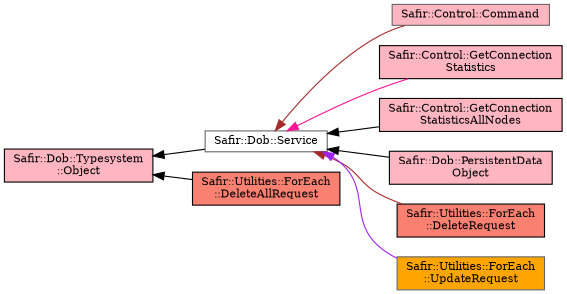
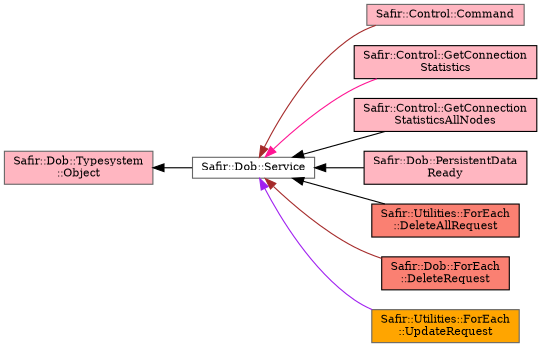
  digraph {
    fontname="DejaVu Serif"
    rankdir=LR
    node [color=black fillcolor=lightpink fontname="DejaVu Serif" fontsize=10 shape=box style=filled]
    edge [color=black dir=back fontname="DejaVu Serif" fontsize=10 labelfontname=Helvetica labelfontsize=10 style=solid]
    n1 [color=gray40 fillcolor=white fontcolor=black height=0.2 label="Safir::Dob::Service" width=0.4]
    n2 [color=gray40 height=0.2 label="Safir::Control::Command" width=0.4]
    n3 [height=0.2 label="Safir::Control::GetConnection\lStatistics" width=0.4]
    n4 [height=0.2 label="Safir::Control::GetConnection\lStatisticsAllNodes" width=0.4]
-   n5 [height=0.2 label="Safir::Dob::PersistentData\lObject" width=0.4]
+   n5 [height=0.2 label="Safir::Dob::PersistentData\lReady" width=0.4]
    n6 [fillcolor=salmon height=0.2 label="Safir::Utilities::ForEach\l::DeleteAllRequest" width=0.4]
-   n7 [fillcolor=salmon height=0.2 label="Safir::Utilities::ForEach\l::DeleteRequest" width=0.4]
+   n7 [fillcolor=salmon height=0.2 label="Safir::Dob::ForEach\l::DeleteRequest" width=0.4]
    n8 [color=gray40 fillcolor=orange height=0.2 label="Safir::Utilities::ForEach\l::UpdateRequest" width=0.4]
-   n9 [height=0.2 label="Safir::Dob::Typesystem\l::Object" width=0.4]
+   n9 [color=gray40 height=0.2 label="Safir::Dob::Typesystem\l::Object" width=0.4]
    n1 -> n2 [color=brown]
    n1 -> n3 [color=deeppink]
    n1 -> n4
    n1 -> n5
-   n9 -> n6
+   n1 -> n6
    n1 -> n7 [color=brown]
    n1 -> n8 [color=purple]
    n9 -> n1
  }
